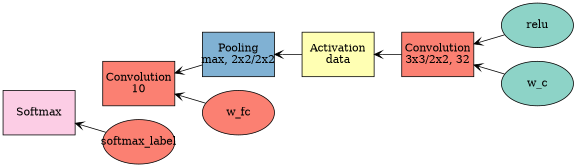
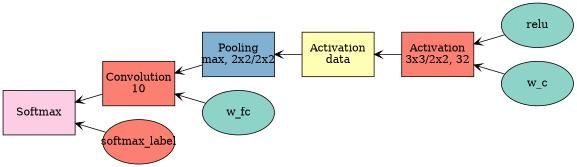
  digraph {
    rankdir=LR
    node [fillcolor="#8dd3c7" fixedsize=true shape=box style=filled]
    edge [arrowtail=open dir=back]
    n1 [height=0.8034 label=relu shape=oval width=1.3]
    n2 [height=0.8034 label=w_c shape=oval width=1.3]
-   n3 [fillcolor="#fb8072" height=0.8034 label="Convolution\n3x3/2x2, 32" width=1.3]
+   n3 [fillcolor="#fb8072" height=0.8034 label="Activation\n3x3/2x2, 32" width=1.3]
    n4 [fillcolor="#ffffb3" height=0.8034 label="Activation\ndata" width=1.3]
    n5 [fillcolor="#80b1d3" height=0.8034 label="Pooling\nmax, 2x2/2x2" width=1.3]
-   n6 [fillcolor="#fb8072" height=0.8034 label=w_fc shape=oval width=1.3]
+   n6 [height=0.8034 label=w_fc shape=oval width=1.3]
    n7 [fillcolor="#fb8072" height=0.8034 label="Convolution\n10" width=1.3]
    n8 [fillcolor="#fb8072" height=0.8034 label=softmax_label shape=oval width=1.3]
    n9 [fillcolor="#fccde5" height=0.8034 label=Softmax width=1.3]
    n3 -> n1
    n3 -> n2
    n4 -> n3
    n5 -> n4
    n7 -> n5
    n7 -> n6
+   n9 -> n7
    n9 -> n8
  }
